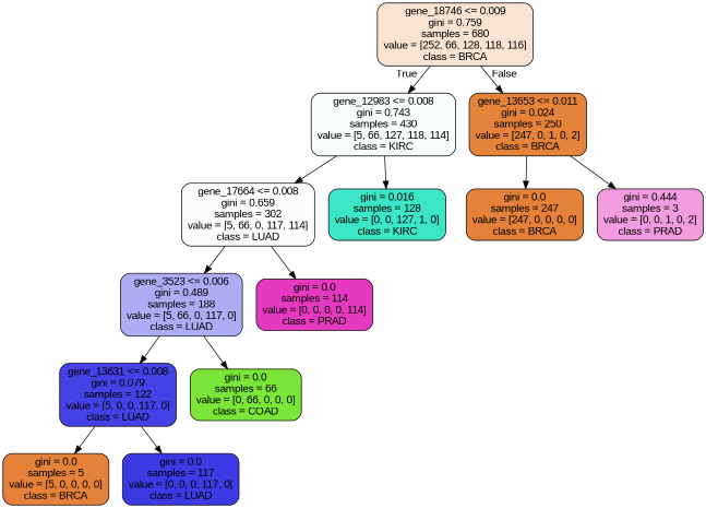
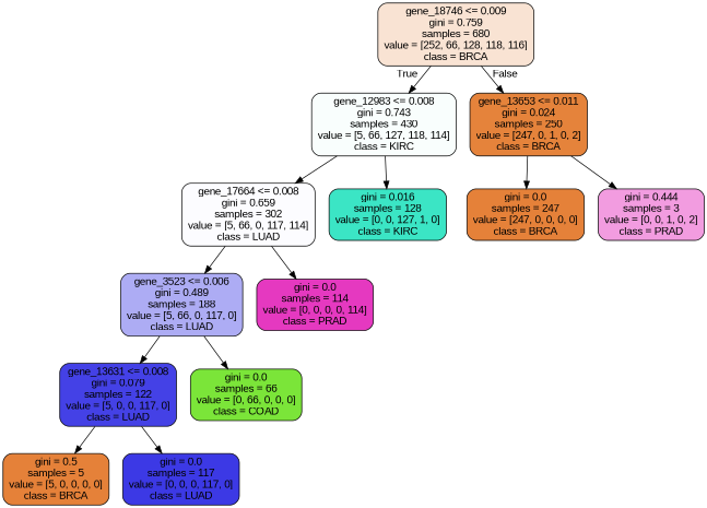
  digraph {
    fontname="Liberation Sans"
    node [color=black fillcolor="#e58139" fontname="Liberation Sans" shape=box style="filled, rounded"]
    edge [fontname="Liberation Sans"]
    n1 [fillcolor="#f9e3d3" label="gene_18746 <= 0.009\ngini = 0.759\nsamples = 680\nvalue = [252, 66, 128, 118, 116]\nclass = BRCA"]
    n2 [fillcolor="#f9fefd" label="gene_12983 <= 0.008\ngini = 0.743\nsamples = 430\nvalue = [5, 66, 127, 118, 114]\nclass = KIRC"]
    n3 [fillcolor="#e5833b" label="gene_13653 <= 0.011\ngini = 0.024\nsamples = 250\nvalue = [247, 0, 1, 0, 2]\nclass = BRCA"]
    n4 [fillcolor="#fcfcff" label="gene_17664 <= 0.008\ngini = 0.659\nsamples = 302\nvalue = [5, 66, 0, 117, 114]\nclass = LUAD"]
    n5 [fillcolor="#3be5c5" label="gini = 0.016\nsamples = 128\nvalue = [0, 0, 127, 1, 0]\nclass = KIRC"]
    n6 [fillcolor="#adacf4" label="gene_3523 <= 0.006\ngini = 0.489\nsamples = 188\nvalue = [5, 66, 0, 117, 0]\nclass = LUAD"]
    n7 [fillcolor="#e539c0" label="gini = 0.0\nsamples = 114\nvalue = [0, 0, 0, 0, 114]\nclass = PRAD"]
    n8 [fillcolor="#4441e6" label="gene_13631 <= 0.008\ngini = 0.079\nsamples = 122\nvalue = [5, 0, 0, 117, 0]\nclass = LUAD"]
    n9 [fillcolor="#7be539" label="gini = 0.0\nsamples = 66\nvalue = [0, 66, 0, 0, 0]\nclass = COAD"]
-   n10 [label="gini = 0.0\nsamples = 5\nvalue = [5, 0, 0, 0, 0]\nclass = BRCA"]
+   n10 [label="gini = 0.5\nsamples = 5\nvalue = [5, 0, 0, 0, 0]\nclass = BRCA"]
    n11 [fillcolor="#3c39e5" label="gini = 0.0\nsamples = 117\nvalue = [0, 0, 0, 117, 0]\nclass = LUAD"]
    n12 [label="gini = 0.0\nsamples = 247\nvalue = [247, 0, 0, 0, 0]\nclass = BRCA"]
    n13 [fillcolor="#f29ce0" label="gini = 0.444\nsamples = 3\nvalue = [0, 0, 1, 0, 2]\nclass = PRAD"]
    n1 -> n2 [headlabel=True labelangle=45 labeldistance=2.5]
    n1 -> n3 [headlabel=False labelangle=-45 labeldistance=2.5]
    n2 -> n4
    n2 -> n5
    n3 -> n12
    n3 -> n13
    n4 -> n6
    n4 -> n7
    n6 -> n8
    n6 -> n9
    n8 -> n10
    n8 -> n11
  }
